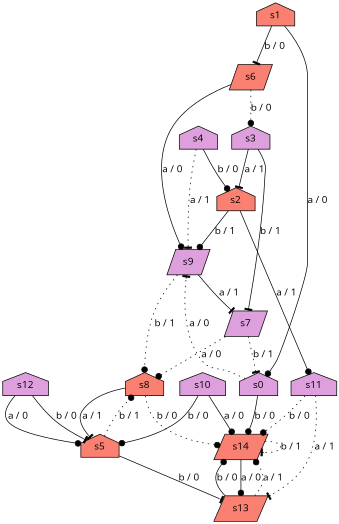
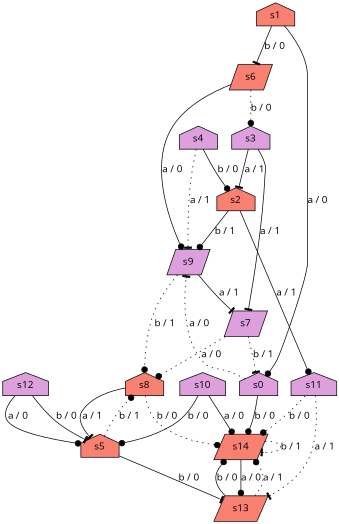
  digraph {
    fontname="Open Sans"
    node [fillcolor=plum fontname="Open Sans" shape=house style=filled]
    edge [arrowhead=dot fontname="Open Sans" style=solid]
    s9 [shape=parallelogram]
    s0
    s14 [fillcolor=salmon shape=parallelogram]
    s8 [fillcolor=salmon]
    s7 [shape=parallelogram]
    s13 [fillcolor=salmon shape=parallelogram]
    s5 [fillcolor=salmon]
    s1 [fillcolor=salmon]
    s6 [fillcolor=salmon shape=parallelogram]
    s3
    s2 [fillcolor=salmon]
    s11
    s4
    s10
    s12
    s9 -> s8 [label="b / 1" style=dotted]
    s9 -> s7 [arrowhead=tee label="a / 1"]
    s0 -> s9 [arrowhead=tee label="a / 0" style=dotted]
    s0 -> s14 [label="b / 0"]
    s14 -> s14 [arrowhead=tee label="b / 1" style=dotted]
    s14 -> s13 [label="a / 0"]
    s8 -> s14 [label="b / 0" style=dotted]
    s8 -> s5 [arrowhead=tee label="a / 1"]
    s7 -> s0 [arrowhead=tee label="b / 1" style=dotted]
    s7 -> s8 [label="a / 0" style=dotted]
    s13 -> s14 [label="a / 1" style=dotted]
    s13 -> s14 [label="b / 0"]
    s5 -> s8 [label="b / 1" style=dotted]
    s5 -> s13 [arrowhead=tee label="b / 0"]
    s1 -> s0 [label="a / 0"]
    s1 -> s6 [arrowhead=tee label="b / 0"]
    s6 -> s9 [label="a / 0"]
    s6 -> s3 [label="b / 0" style=dotted]
-   s3 -> s7 [arrowhead=tee label="b / 1"]
+   s3 -> s7 [arrowhead=tee label="a / 1"]
    s3 -> s2 [arrowhead=tee label="a / 1"]
    s2 -> s9 [label="b / 1"]
    s2 -> s11 [label="a / 1"]
    s11 -> s14 [label="b / 0" style=dotted]
    s11 -> s13 [arrowhead=tee label="a / 1" style=dotted]
    s4 -> s9 [arrowhead=tee label="a / 1" style=dotted]
    s4 -> s2 [label="b / 0"]
    s10 -> s14 [label="a / 0"]
    s10 -> s5 [label="b / 0"]
    s12 -> s5 [label="a / 0"]
    s12 -> s5 [arrowhead=tee label="b / 0"]
  }
